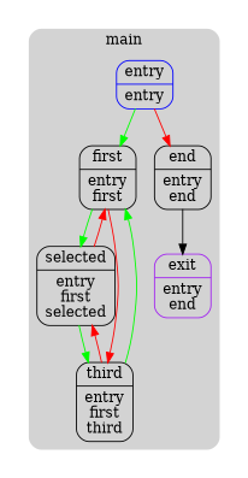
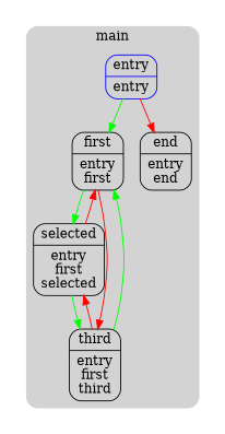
  digraph {
    compound=true
    node [color=black shape=Mrecord]
    edge [color=green]
    n1 [color=blue label="{entry|entry}"]
    n2 [label="{first|entry\nfirst}"]
    n3 [label="{end|entry\nend}"]
    n4 [label="{selected|entry\nfirst\nselected}"]
    n5 [label="{third|entry\nfirst\nthird}"]
-   n6 [color=purple label="{exit|entry\nend}"]
    subgraph cluster_1 {
      peripheries=0
      subgraph cluster_2 {
        peripheries=0
        subgraph cluster_3 {
          bgcolor=lightgray
          color=darkgray
          label=main
          peripheries=0
          style=rounded
          n1
          n2
          n3
          n4
          n5
-         n6
        }
      }
    }
    n1 -> n2
    n1 -> n3 [color=red]
    n2 -> n4
    n2 -> n5 [color=red]
-   n3 -> n6 [color=black]
    n4 -> n2 [color=red]
    n4 -> n5
    n5 -> n2
    n5 -> n4 [color=red]
  }
